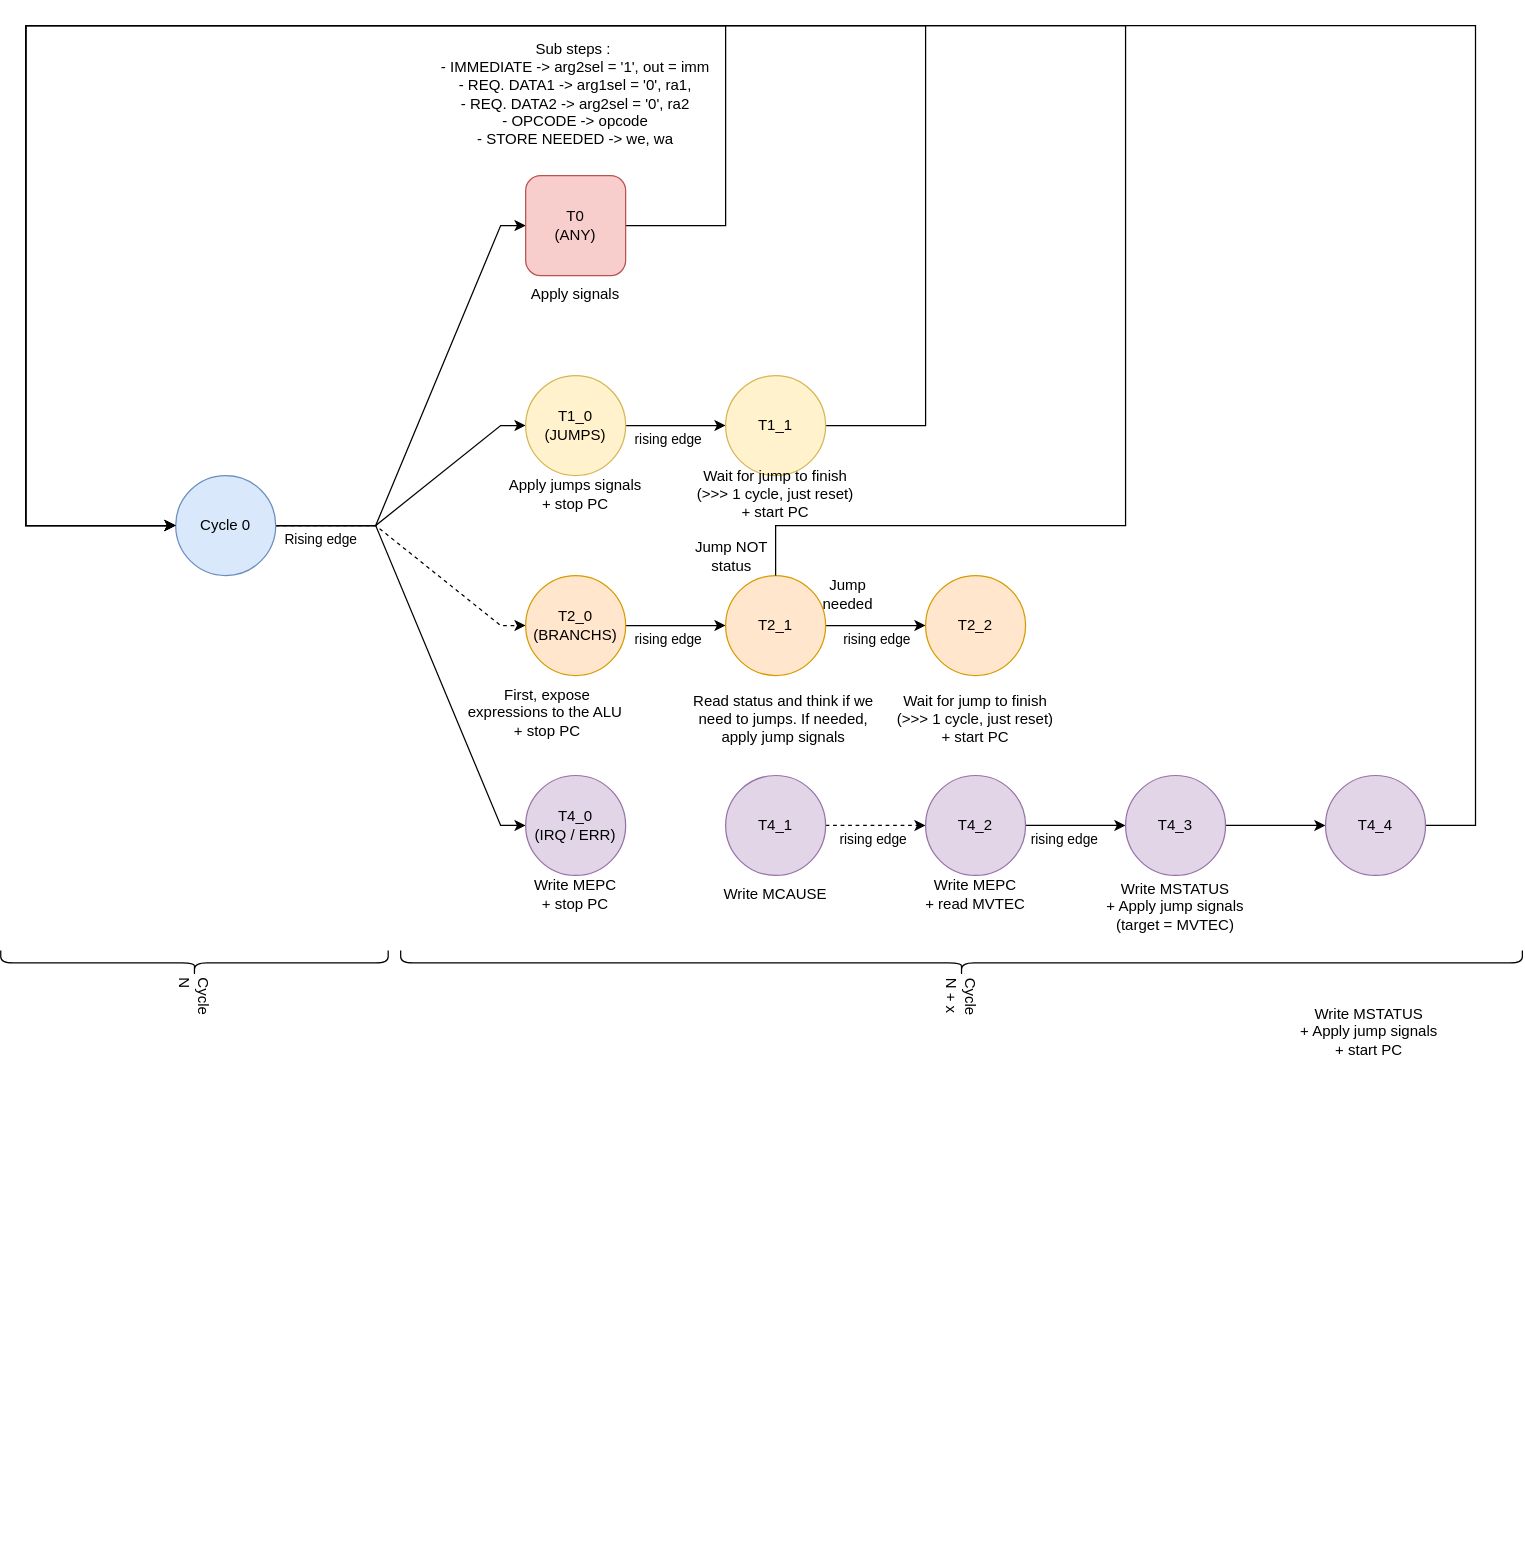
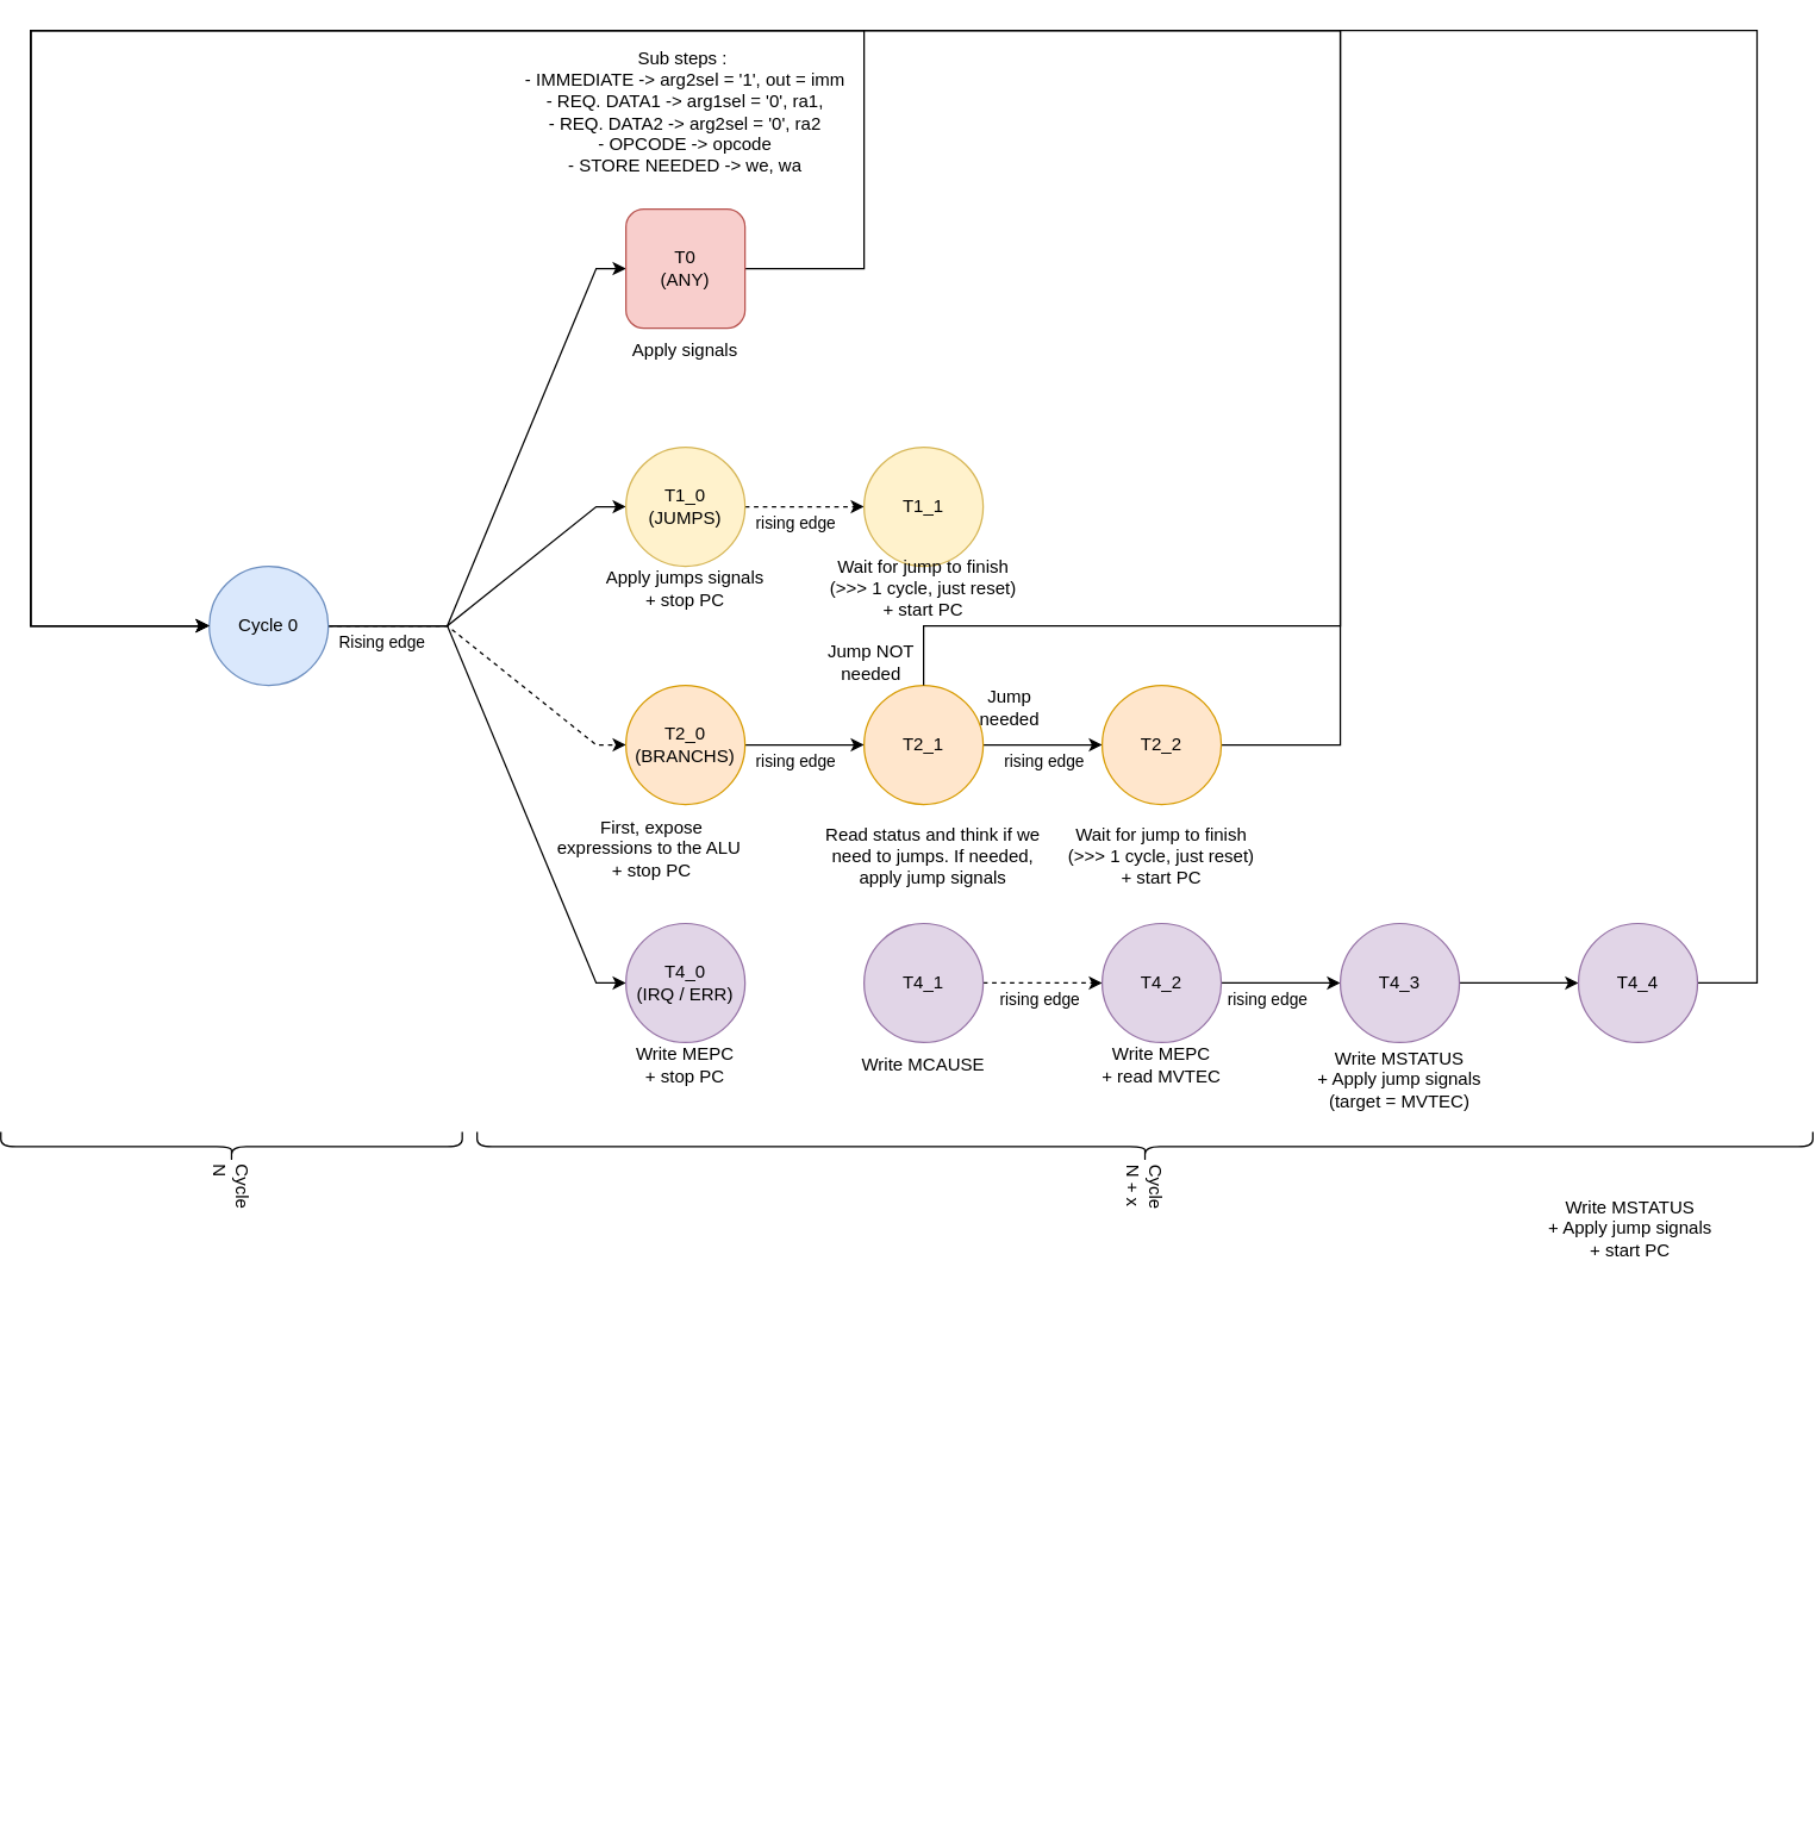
  <mxCell id="0" />
  <mxCell id="1" parent="0" />
  <mxCell id="2" style="rounded=0;orthogonalLoop=1;jettySize=auto;html=1;" parent="1" source="7" target="12" edge="1"><mxGeometry relative="1" as="geometry"><Array as="points"><mxPoint x="300" y="420" /><mxPoint x="400" y="340" /></Array></mxGeometry></mxCell>
  <mxCell id="3" style="rounded=0;orthogonalLoop=1;jettySize=auto;html=1;entryX=0;entryY=0.5;entryDx=0;entryDy=0;" parent="1" source="7" target="9" edge="1"><mxGeometry relative="1" as="geometry"><Array as="points"><mxPoint x="300" y="420" /><mxPoint x="400" y="180" /></Array></mxGeometry></mxCell>
  <mxCell id="4" style="rounded=0;orthogonalLoop=1;jettySize=auto;html=1;dashed=1;" parent="1" source="7" target="17" edge="1"><mxGeometry relative="1" as="geometry"><Array as="points"><mxPoint x="300" y="420" /><mxPoint x="400" y="500" /></Array></mxGeometry></mxCell>
  <mxCell id="5" style="rounded=0;orthogonalLoop=1;jettySize=auto;html=1;entryX=0;entryY=0.5;entryDx=0;entryDy=0;" parent="1" source="7" target="23" edge="1"><mxGeometry relative="1" as="geometry"><Array as="points"><mxPoint x="300" y="420" /><mxPoint x="400" y="660" /></Array></mxGeometry></mxCell>
  <mxCell id="6" value="Rising edge" style="edgeLabel;html=1;align=center;verticalAlign=middle;resizable=0;points=[];" parent="5" vertex="1" connectable="0"><mxGeometry x="-0.805" y="1" relative="1" as="geometry"><mxPoint y="11" as="offset" /></mxGeometry></mxCell>
  <mxCell id="7" value="Cycle 0" style="ellipse;whiteSpace=wrap;html=1;aspect=fixed;fillColor=#dae8fc;strokeColor=#6c8ebf;" parent="1" vertex="1"><mxGeometry x="140" y="380" width="80" height="80" as="geometry" /></mxCell>
  <mxCell id="8" style="rounded=0;orthogonalLoop=1;jettySize=auto;html=1;entryX=0;entryY=0.5;entryDx=0;entryDy=0;" parent="1" source="9" target="7" edge="1"><mxGeometry relative="1" as="geometry"><Array as="points"><mxPoint x="580" y="180" /><mxPoint x="580" y="20" /><mxPoint x="20" y="20" /><mxPoint x="20" y="420" /></Array></mxGeometry></mxCell>
  <mxCell id="9" value="T0&lt;br&gt;(ANY)" style="whiteSpace=wrap;html=1;aspect=fixed;fillColor=#f8cecc;strokeColor=#b85450;rounded=1;" parent="1" vertex="1"><mxGeometry x="420" y="140" width="80" height="80" as="geometry" /></mxCell>
- <mxCell id="10" style="edgeStyle=orthogonalEdgeStyle;rounded=0;orthogonalLoop=1;jettySize=auto;html=1;entryX=0;entryY=0.5;entryDx=0;entryDy=0;" parent="1" source="12" target="14" edge="1"><mxGeometry relative="1" as="geometry" /></mxCell>
+ <mxCell id="10" style="edgeStyle=orthogonalEdgeStyle;rounded=0;orthogonalLoop=1;jettySize=auto;html=1;entryX=0;entryY=0.5;entryDx=0;entryDy=0;dashed=1;" parent="1" source="12" target="14" edge="1"><mxGeometry relative="1" as="geometry" /></mxCell>
  <mxCell id="11" value="rising edge" style="edgeLabel;html=1;align=center;verticalAlign=middle;resizable=0;points=[];" parent="10" vertex="1" connectable="0"><mxGeometry x="-0.175" y="-4" relative="1" as="geometry"><mxPoint y="6" as="offset" /></mxGeometry></mxCell>
  <mxCell id="12" value="T1_0&lt;div&gt;(JUMPS)&lt;/div&gt;" style="ellipse;whiteSpace=wrap;html=1;aspect=fixed;fillColor=#fff2cc;strokeColor=#d6b656;" parent="1" vertex="1"><mxGeometry x="420" y="300" width="80" height="80" as="geometry" /></mxCell>
- <mxCell id="13" style="rounded=0;orthogonalLoop=1;jettySize=auto;html=1;entryX=0;entryY=0.5;entryDx=0;entryDy=0;" parent="1" source="14" target="7" edge="1"><mxGeometry relative="1" as="geometry"><Array as="points"><mxPoint x="740" y="340" /><mxPoint x="740" y="20" /><mxPoint x="20" y="20" /><mxPoint x="20" y="420" /></Array></mxGeometry></mxCell>
  <mxCell id="14" value="T1_1" style="ellipse;whiteSpace=wrap;html=1;aspect=fixed;fillColor=#fff2cc;strokeColor=#d6b656;" parent="1" vertex="1"><mxGeometry x="580" y="300" width="80" height="80" as="geometry" /></mxCell>
  <mxCell id="15" style="edgeStyle=orthogonalEdgeStyle;rounded=0;orthogonalLoop=1;jettySize=auto;html=1;entryX=0;entryY=0.5;entryDx=0;entryDy=0;" parent="1" source="17" target="20" edge="1"><mxGeometry relative="1" as="geometry" /></mxCell>
  <mxCell id="16" value="rising edge" style="edgeLabel;html=1;align=center;verticalAlign=middle;resizable=0;points=[];" parent="15" vertex="1" connectable="0"><mxGeometry x="-0.175" relative="1" as="geometry"><mxPoint y="10" as="offset" /></mxGeometry></mxCell>
  <mxCell id="17" value="T2_0&lt;div&gt;(BRANCHS)&lt;/div&gt;" style="ellipse;whiteSpace=wrap;html=1;aspect=fixed;fillColor=#ffe6cc;strokeColor=#d79b00;" parent="1" vertex="1"><mxGeometry x="420" y="460" width="80" height="80" as="geometry" /></mxCell>
  <mxCell id="18" style="edgeStyle=orthogonalEdgeStyle;rounded=0;orthogonalLoop=1;jettySize=auto;html=1;" parent="1" source="20" target="22" edge="1"><mxGeometry relative="1" as="geometry" /></mxCell>
  <mxCell id="19" value="rising edge" style="edgeLabel;html=1;align=center;verticalAlign=middle;resizable=0;points=[];" parent="18" vertex="1" connectable="0"><mxGeometry x="-0.3" y="-1" relative="1" as="geometry"><mxPoint x="12" y="9" as="offset" /></mxGeometry></mxCell>
  <mxCell id="20" value="T2_1" style="ellipse;whiteSpace=wrap;html=1;aspect=fixed;fillColor=#ffe6cc;strokeColor=#d79b00;" parent="1" vertex="1"><mxGeometry x="580" y="460" width="80" height="80" as="geometry" /></mxCell>
+ <mxCell id="21" style="rounded=0;orthogonalLoop=1;jettySize=auto;html=1;entryX=0;entryY=0.5;entryDx=0;entryDy=0;" parent="1" source="22" target="7" edge="1"><mxGeometry relative="1" as="geometry"><Array as="points"><mxPoint x="900" y="500" /><mxPoint x="900" y="20" /><mxPoint x="20" y="20" /><mxPoint x="20" y="420" /></Array></mxGeometry></mxCell>
  <mxCell id="22" value="T2_2" style="ellipse;whiteSpace=wrap;html=1;aspect=fixed;fillColor=#ffe6cc;strokeColor=#d79b00;" parent="1" vertex="1"><mxGeometry x="740" y="460" width="80" height="80" as="geometry" /></mxCell>
  <mxCell id="23" value="T4_0&lt;div&gt;(IRQ / ERR)&lt;/div&gt;" style="ellipse;whiteSpace=wrap;html=1;aspect=fixed;fillColor=#e1d5e7;strokeColor=#9673a6;" parent="1" vertex="1"><mxGeometry x="420" y="620" width="80" height="80" as="geometry" /></mxCell>
  <mxCell id="24" style="edgeStyle=orthogonalEdgeStyle;rounded=0;orthogonalLoop=1;jettySize=auto;html=1;entryX=0;entryY=0.5;entryDx=0;entryDy=0;dashed=1;" parent="1" source="26" target="29" edge="1"><mxGeometry relative="1" as="geometry" /></mxCell>
  <mxCell id="25" value="rising edge" style="edgeLabel;html=1;align=center;verticalAlign=middle;resizable=0;points=[];" parent="24" vertex="1" connectable="0"><mxGeometry x="-0.075" y="-2" relative="1" as="geometry"><mxPoint y="8" as="offset" /></mxGeometry></mxCell>
  <mxCell id="26" value="T4_1" style="ellipse;whiteSpace=wrap;html=1;aspect=fixed;fillColor=#e1d5e7;strokeColor=#9673a6;" parent="1" vertex="1"><mxGeometry x="580" y="620" width="80" height="80" as="geometry" /></mxCell>
  <mxCell id="27" style="edgeStyle=orthogonalEdgeStyle;rounded=0;orthogonalLoop=1;jettySize=auto;html=1;entryX=0;entryY=0.5;entryDx=0;entryDy=0;" parent="1" source="29" target="31" edge="1"><mxGeometry relative="1" as="geometry" /></mxCell>
  <mxCell id="28" value="rising edge" style="edgeLabel;html=1;align=center;verticalAlign=middle;resizable=0;points=[];" parent="27" vertex="1" connectable="0"><mxGeometry x="0.3" y="-3" relative="1" as="geometry"><mxPoint x="-22" y="7" as="offset" /></mxGeometry></mxCell>
  <mxCell id="29" value="T4_2" style="ellipse;whiteSpace=wrap;html=1;aspect=fixed;fillColor=#e1d5e7;strokeColor=#9673a6;" parent="1" vertex="1"><mxGeometry x="740" y="620" width="80" height="80" as="geometry" /></mxCell>
  <mxCell id="30" style="edgeStyle=none;html=1;entryX=0;entryY=0.5;entryDx=0;entryDy=0;" parent="1" source="31" target="49" edge="1"><mxGeometry relative="1" as="geometry" /></mxCell>
  <mxCell id="31" value="T4_3" style="ellipse;whiteSpace=wrap;html=1;aspect=fixed;fillColor=#e1d5e7;strokeColor=#9673a6;" parent="1" vertex="1"><mxGeometry x="900" y="620" width="80" height="80" as="geometry" /></mxCell>
  <mxCell id="32" value="" style="endArrow=classic;html=1;rounded=0;entryX=0;entryY=0.5;entryDx=0;entryDy=0;" parent="1" target="7" edge="1"><mxGeometry width="50" height="50" relative="1" as="geometry"><mxPoint x="1140" y="660" as="sourcePoint" /><mxPoint x="1030" y="610" as="targetPoint" /><Array as="points"><mxPoint x="1180" y="660" /><mxPoint x="1180" y="20" /><mxPoint x="580" y="20" /><mxPoint x="20" y="20" /><mxPoint x="20" y="420" /></Array></mxGeometry></mxCell>
  <mxCell id="33" value="Cycle N" style="shape=curlyBracket;whiteSpace=wrap;html=1;rounded=1;flipH=1;labelPosition=right;verticalLabelPosition=middle;align=left;verticalAlign=middle;rotation=90;" parent="1" vertex="1"><mxGeometry x="145" y="615" width="20" height="310" as="geometry" /></mxCell>
  <mxCell id="34" value="Cycle N + x" style="shape=curlyBracket;whiteSpace=wrap;html=1;rounded=1;flipH=1;labelPosition=right;verticalLabelPosition=middle;align=left;verticalAlign=middle;rotation=90;" parent="1" vertex="1"><mxGeometry x="758.75" y="321.25" width="20" height="897.5" as="geometry" /></mxCell>
  <mxCell id="35" value="Sub steps :&amp;nbsp;&lt;div&gt;- IMMEDIATE -&amp;gt; arg2sel = '1', out = imm&lt;/div&gt;&lt;div&gt;- REQ. DATA1 -&amp;gt; arg1sel = '0', ra1,&lt;/div&gt;&lt;div&gt;- REQ. DATA2 -&amp;gt; arg2sel = '0', ra2&lt;/div&gt;&lt;div&gt;- OPCODE -&amp;gt; opcode&lt;/div&gt;&lt;div&gt;- STORE NEEDED -&amp;gt; we, wa&lt;/div&gt;" style="text;html=1;align=center;verticalAlign=middle;whiteSpace=wrap;rounded=0;" parent="1" vertex="1"><mxGeometry x="345" y="60" width="230" height="30" as="geometry" /></mxCell>
  <mxCell id="36" value="First, expose expressions to the ALU&amp;nbsp;&lt;div&gt;+ stop PC&lt;/div&gt;" style="text;html=1;align=center;verticalAlign=middle;whiteSpace=wrap;rounded=0;" parent="1" vertex="1"><mxGeometry x="370" y="555" width="135" height="30" as="geometry" /></mxCell>
  <mxCell id="37" value="Read status and think if we need to jumps. If needed, apply jump signals" style="text;html=1;align=center;verticalAlign=middle;whiteSpace=wrap;rounded=0;" parent="1" vertex="1"><mxGeometry x="550" y="560" width="152.5" height="30" as="geometry" /></mxCell>
  <mxCell id="38" value="" style="endArrow=classic;html=1;entryX=0;entryY=0.5;entryDx=0;entryDy=0;rounded=0;curved=0;" parent="1" target="7" edge="1"><mxGeometry width="50" height="50" relative="1" as="geometry"><mxPoint x="620" y="460" as="sourcePoint" /><mxPoint x="670" y="410" as="targetPoint" /><Array as="points"><mxPoint x="620" y="420" /><mxPoint x="900" y="420" /><mxPoint x="900" y="20" /><mxPoint x="20" y="20" /><mxPoint x="20" y="420" /></Array></mxGeometry></mxCell>
  <mxCell id="39" value="Jump needed" style="text;html=1;align=center;verticalAlign=middle;whiteSpace=wrap;rounded=0;" parent="1" vertex="1"><mxGeometry x="647.5" y="460" width="60" height="30" as="geometry" /></mxCell>
- <mxCell id="40" value="Jump NOT status" style="text;html=1;align=center;verticalAlign=middle;whiteSpace=wrap;rounded=0;" parent="1" vertex="1"><mxGeometry x="550" y="430" width="70" height="30" as="geometry" /></mxCell>
+ <mxCell id="40" value="Jump NOT needed" style="text;html=1;align=center;verticalAlign=middle;whiteSpace=wrap;rounded=0;" parent="1" vertex="1"><mxGeometry x="550" y="430" width="70" height="30" as="geometry" /></mxCell>
  <mxCell id="41" value="Wait for jump to finish (&amp;gt;&amp;gt;&amp;gt; 1 cycle, just reset)&lt;div&gt;+ start PC&lt;/div&gt;" style="text;html=1;align=center;verticalAlign=middle;whiteSpace=wrap;rounded=0;" parent="1" vertex="1"><mxGeometry x="715" y="560" width="130" height="30" as="geometry" /></mxCell>
  <mxCell id="42" value="Wait for jump to finish (&amp;gt;&amp;gt;&amp;gt; 1 cycle, just reset)&lt;div&gt;+ start PC&lt;/div&gt;" style="text;html=1;align=center;verticalAlign=middle;whiteSpace=wrap;rounded=0;" parent="1" vertex="1"><mxGeometry x="555" y="380" width="130" height="30" as="geometry" /></mxCell>
  <mxCell id="43" value="Apply jumps signals&lt;div&gt;+ stop PC&lt;/div&gt;" style="text;html=1;align=center;verticalAlign=middle;whiteSpace=wrap;rounded=0;" parent="1" vertex="1"><mxGeometry x="395" y="380" width="130" height="30" as="geometry" /></mxCell>
  <mxCell id="44" value="Apply signals" style="text;html=1;align=center;verticalAlign=middle;whiteSpace=wrap;rounded=0;" parent="1" vertex="1"><mxGeometry x="395" y="220" width="130" height="30" as="geometry" /></mxCell>
  <mxCell id="45" value="Write MEPC&lt;div&gt;+ stop PC&lt;/div&gt;" style="text;html=1;align=center;verticalAlign=middle;whiteSpace=wrap;rounded=0;" parent="1" vertex="1"><mxGeometry x="395" y="700" width="130" height="30" as="geometry" /></mxCell>
  <mxCell id="46" value="Write MCAUSE" style="text;html=1;align=center;verticalAlign=middle;whiteSpace=wrap;rounded=0;" parent="1" vertex="1"><mxGeometry x="555" y="700" width="130" height="30" as="geometry" /></mxCell>
  <mxCell id="47" value="Write MSTATUS&lt;div&gt;+ Apply jump signals (target = MVTEC)&lt;/div&gt;" style="text;html=1;align=center;verticalAlign=middle;whiteSpace=wrap;rounded=0;" parent="1" vertex="1"><mxGeometry x="875" y="710" width="130" height="30" as="geometry" /></mxCell>
  <mxCell id="48" value="Write MSTATUS&lt;div&gt;+ Apply jump signals&lt;/div&gt;&lt;div&gt;+ start PC&lt;/div&gt;" style="text;html=1;align=center;verticalAlign=middle;whiteSpace=wrap;rounded=0;" parent="1" vertex="1"><mxGeometry x="1030" y="810" width="130" height="30" as="geometry" /></mxCell>
  <mxCell id="49" value="T4_4" style="ellipse;whiteSpace=wrap;html=1;aspect=fixed;fillColor=#e1d5e7;strokeColor=#9673a6;" parent="1" vertex="1"><mxGeometry x="1060" y="620" width="80" height="80" as="geometry" /></mxCell>
  <mxCell id="50" value="Write MEPC&lt;div&gt;+ read MVTEC&lt;/div&gt;" style="text;html=1;align=center;verticalAlign=middle;whiteSpace=wrap;rounded=0;" parent="1" vertex="1"><mxGeometry x="715" y="700" width="130" height="30" as="geometry" /></mxCell>
